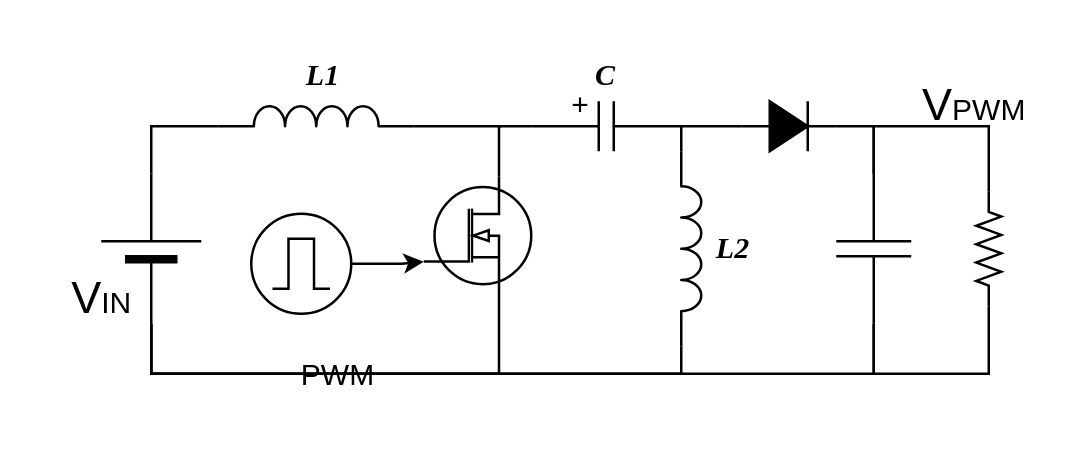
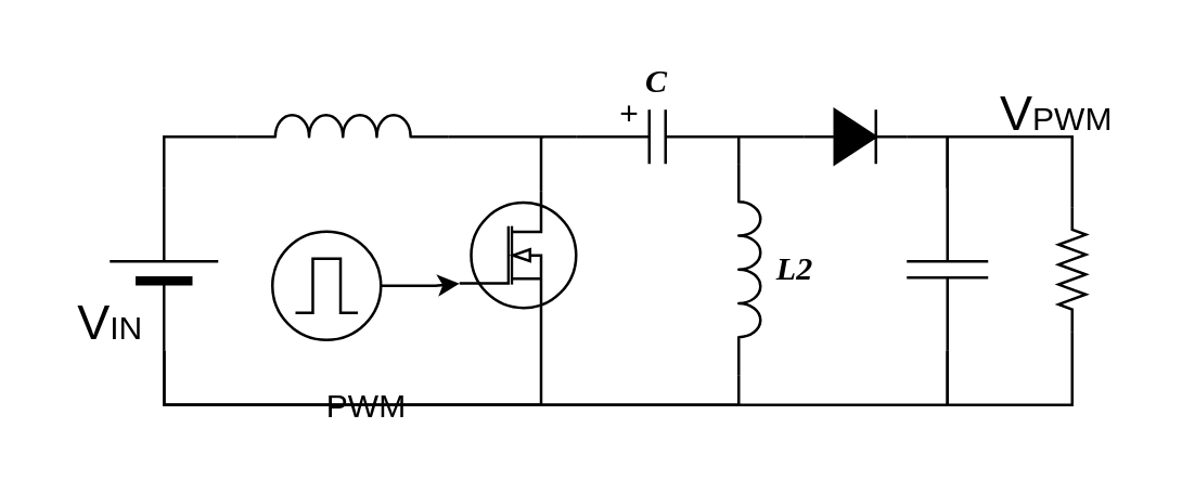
  <mxCell id="0" />
  <mxCell id="1" parent="0" />
  <mxCell id="2" style="edgeStyle=orthogonalEdgeStyle;rounded=0;orthogonalLoop=1;jettySize=auto;html=1;entryX=0;entryY=0.72;entryDx=0;entryDy=0;entryPerimeter=0;endArrow=classic;endFill=1;endSize=5;strokeColor=#000000;strokeWidth=1;" edge="1" parent="1" source="3" target="7"><mxGeometry relative="1" as="geometry" /></mxCell>
  <mxCell id="3" value="" style="ellipse;whiteSpace=wrap;html=1;aspect=fixed;" parent="1" vertex="1"><mxGeometry x="100" y="85" width="40" height="40" as="geometry" /></mxCell>
  <mxCell id="4" value="" style="pointerEvents=1;verticalLabelPosition=bottom;shadow=0;dashed=0;align=center;html=1;verticalAlign=top;shape=mxgraph.electrical.waveforms.pulse_1;" parent="1" vertex="1"><mxGeometry x="108.5" y="95" width="23" height="20" as="geometry" /></mxCell>
  <mxCell id="5" style="edgeStyle=orthogonalEdgeStyle;rounded=0;orthogonalLoop=1;jettySize=auto;html=1;exitX=0.7;exitY=1;exitDx=0;exitDy=0;exitPerimeter=0;entryX=0;entryY=0.5;entryDx=0;entryDy=0;entryPerimeter=0;endArrow=none;endFill=0;endSize=5;strokeColor=#000000;strokeWidth=1;" edge="1" parent="1" source="7" target="15"><mxGeometry relative="1" as="geometry" /></mxCell>
  <mxCell id="6" style="edgeStyle=orthogonalEdgeStyle;rounded=0;orthogonalLoop=1;jettySize=auto;html=1;exitX=0.7;exitY=0;exitDx=0;exitDy=0;exitPerimeter=0;entryX=1;entryY=0.5;entryDx=0;entryDy=0;entryPerimeter=0;endArrow=none;endFill=0;endSize=5;strokeColor=#000000;strokeWidth=1;" edge="1" parent="1" source="7" target="24"><mxGeometry relative="1" as="geometry"><Array as="points"><mxPoint x="199" y="50" /></Array></mxGeometry></mxCell>
  <mxCell id="7" value="" style="verticalLabelPosition=bottom;shadow=0;dashed=0;align=center;html=1;verticalAlign=top;shape=mxgraph.electrical.mosfets1.n-channel_mosfet_1;strokeWidth=1;direction=west;flipH=1;flipV=1;" parent="1" vertex="1"><mxGeometry x="169" y="70" width="43" height="47.5" as="geometry" /></mxCell>
  <mxCell id="8" style="edgeStyle=orthogonalEdgeStyle;rounded=0;orthogonalLoop=1;jettySize=auto;html=1;exitX=0;exitY=0.5;exitDx=0;exitDy=0;exitPerimeter=0;entryX=0;entryY=1;entryDx=0;entryDy=0;entryPerimeter=0;endArrow=none;endFill=0;endSize=5;strokeColor=#000000;strokeWidth=1;" edge="1" parent="1" source="10" target="11"><mxGeometry relative="1" as="geometry" /></mxCell>
  <mxCell id="9" style="edgeStyle=orthogonalEdgeStyle;rounded=0;orthogonalLoop=1;jettySize=auto;html=1;exitX=1;exitY=0.5;exitDx=0;exitDy=0;exitPerimeter=0;entryX=0;entryY=0.5;entryDx=0;entryDy=0;entryPerimeter=0;endArrow=none;endFill=0;endSize=5;strokeColor=#000000;strokeWidth=1;" edge="1" parent="1" source="10" target="16"><mxGeometry relative="1" as="geometry" /></mxCell>
  <mxCell id="10" value="" style="pointerEvents=1;fillColor=strokeColor;verticalLabelPosition=bottom;shadow=0;dashed=0;align=center;html=1;verticalAlign=top;shape=mxgraph.electrical.diodes.diode;direction=east;" parent="1" vertex="1"><mxGeometry x="296" y="40" width="38" height="20" as="geometry" /></mxCell>
  <mxCell id="11" value="" style="pointerEvents=1;verticalLabelPosition=bottom;shadow=0;dashed=0;align=center;html=1;verticalAlign=top;shape=mxgraph.electrical.inductors.inductor_3;strokeWidth=1;direction=south;" parent="1" vertex="1"><mxGeometry x="272" y="60" width="8" height="78" as="geometry" /></mxCell>
  <mxCell id="12" value="PWM" style="text;html=1;strokeColor=none;fillColor=none;align=center;verticalAlign=middle;whiteSpace=wrap;rounded=0;" parent="1" vertex="1"><mxGeometry x="115" y="140" width="40" height="20" as="geometry" /></mxCell>
  <mxCell id="13" style="edgeStyle=orthogonalEdgeStyle;rounded=0;orthogonalLoop=1;jettySize=auto;html=1;exitX=0;exitY=0.5;exitDx=0;exitDy=0;exitPerimeter=0;entryX=1;entryY=1;entryDx=0;entryDy=0;entryPerimeter=0;endArrow=none;endFill=0;endSize=5;strokeColor=#000000;strokeWidth=1;" parent="1" source="15" target="11" edge="1"><mxGeometry relative="1" as="geometry"><Array as="points"><mxPoint x="60" y="149" /><mxPoint x="272" y="149" /></Array></mxGeometry></mxCell>
  <mxCell id="14" style="edgeStyle=orthogonalEdgeStyle;rounded=0;orthogonalLoop=1;jettySize=auto;html=1;exitX=1;exitY=0.5;exitDx=0;exitDy=0;exitPerimeter=0;entryX=0;entryY=1;entryDx=0;entryDy=0;entryPerimeter=0;endArrow=none;endFill=0;endSize=5;strokeColor=#000000;strokeWidth=1;" edge="1" parent="1" source="15" target="26"><mxGeometry relative="1" as="geometry"><Array as="points"><mxPoint x="60" y="50" /></Array></mxGeometry></mxCell>
  <mxCell id="15" value="" style="verticalLabelPosition=bottom;shadow=0;dashed=0;align=center;fillColor=#000000;html=1;verticalAlign=top;strokeWidth=1;shape=mxgraph.electrical.miscellaneous.monocell_battery;rounded=1;comic=0;labelBackgroundColor=none;fontFamily=Verdana;fontSize=12;flipH=1;direction=north;" parent="1" vertex="1"><mxGeometry x="40" y="69" width="40" height="60" as="geometry" /></mxCell>
  <mxCell id="16" value="" style="pointerEvents=1;verticalLabelPosition=bottom;shadow=0;dashed=0;align=center;html=1;verticalAlign=top;shape=mxgraph.electrical.capacitors.capacitor_1;direction=south;" parent="1" vertex="1"><mxGeometry x="334" y="69" width="30" height="60" as="geometry" /></mxCell>
  <mxCell id="17" style="edgeStyle=orthogonalEdgeStyle;rounded=0;orthogonalLoop=1;jettySize=auto;html=1;exitX=0;exitY=0.5;exitDx=0;exitDy=0;exitPerimeter=0;endArrow=none;endFill=0;endSize=5;strokeColor=#000000;strokeWidth=1;entryX=1;entryY=0.5;entryDx=0;entryDy=0;entryPerimeter=0;" parent="1" source="15" target="16" edge="1"><mxGeometry relative="1" as="geometry"><mxPoint x="90" y="129" as="sourcePoint" /><mxPoint x="351.488" y="170" as="targetPoint" /><Array as="points"><mxPoint x="60" y="149" /><mxPoint x="349" y="149" /></Array></mxGeometry></mxCell>
  <mxCell id="18" style="edgeStyle=orthogonalEdgeStyle;rounded=0;orthogonalLoop=1;jettySize=auto;html=1;exitX=0;exitY=0.5;exitDx=0;exitDy=0;exitPerimeter=0;entryX=0;entryY=0.5;entryDx=0;entryDy=0;entryPerimeter=0;endArrow=none;endFill=0;endSize=5;strokeColor=#000000;strokeWidth=1;" parent="1" source="20" target="16" edge="1"><mxGeometry relative="1" as="geometry"><Array as="points"><mxPoint x="395" y="50" /><mxPoint x="349" y="50" /></Array></mxGeometry></mxCell>
  <mxCell id="19" style="edgeStyle=orthogonalEdgeStyle;rounded=0;orthogonalLoop=1;jettySize=auto;html=1;exitX=1;exitY=0.5;exitDx=0;exitDy=0;exitPerimeter=0;entryX=1;entryY=0.5;entryDx=0;entryDy=0;entryPerimeter=0;endArrow=none;endFill=0;endSize=5;strokeColor=#000000;strokeWidth=1;" parent="1" source="20" target="16" edge="1"><mxGeometry relative="1" as="geometry" /></mxCell>
  <mxCell id="20" value="" style="pointerEvents=1;verticalLabelPosition=bottom;shadow=0;dashed=0;align=center;html=1;verticalAlign=top;shape=mxgraph.electrical.resistors.resistor_2;strokeWidth=1;direction=south;" parent="1" vertex="1"><mxGeometry x="390" y="76" width="10" height="46" as="geometry" /></mxCell>
  <mxCell id="21" value="&lt;font face=&quot;Times New Roman&quot;&gt;&lt;i&gt;&lt;b&gt;L2&lt;/b&gt;&lt;/i&gt;&lt;/font&gt;" style="text;html=1;strokeColor=none;fillColor=none;align=center;verticalAlign=middle;whiteSpace=wrap;rounded=0;" parent="1" vertex="1"><mxGeometry x="273" y="89" width="40" height="20" as="geometry" /></mxCell>
  <mxCell id="22" value="&lt;font style=&quot;font-size: 18px&quot;&gt;V&lt;/font&gt;&lt;font style=&quot;font-size: 12px&quot;&gt;IN&lt;/font&gt;" style="text;html=1;align=center;verticalAlign=middle;resizable=0;points=[];autosize=1;" parent="1" vertex="1"><mxGeometry x="20" y="109" width="40" height="20" as="geometry" /></mxCell>
  <mxCell id="23" value="&lt;font style=&quot;font-size: 18px&quot;&gt;V&lt;/font&gt;&lt;font style=&quot;font-size: 12px&quot;&gt;PWM&lt;/font&gt;" style="text;html=1;align=center;verticalAlign=middle;resizable=0;points=[];autosize=1;" parent="1" vertex="1"><mxGeometry x="364" y="32" width="50" height="20" as="geometry" /></mxCell>
  <mxCell id="24" value="" style="pointerEvents=1;verticalLabelPosition=bottom;shadow=0;dashed=0;align=center;html=1;verticalAlign=top;shape=mxgraph.electrical.capacitors.capacitor_1;direction=west;" vertex="1" parent="1"><mxGeometry x="212" y="40" width="60" height="20" as="geometry" /></mxCell>
  <mxCell id="25" style="edgeStyle=orthogonalEdgeStyle;rounded=0;orthogonalLoop=1;jettySize=auto;html=1;exitX=1;exitY=1;exitDx=0;exitDy=0;exitPerimeter=0;endArrow=none;endFill=0;endSize=5;strokeColor=#000000;strokeWidth=1;" edge="1" parent="1" source="26"><mxGeometry relative="1" as="geometry"><mxPoint x="200" y="49.966" as="targetPoint" /></mxGeometry></mxCell>
  <mxCell id="26" value="" style="pointerEvents=1;verticalLabelPosition=bottom;shadow=0;dashed=0;align=center;html=1;verticalAlign=top;shape=mxgraph.electrical.inductors.inductor_3;strokeWidth=1;direction=east;" vertex="1" parent="1"><mxGeometry x="87" y="42" width="78" height="8" as="geometry" /></mxCell>
- <mxCell id="27" value="&lt;font face=&quot;Times New Roman&quot;&gt;&lt;i&gt;&lt;b&gt;L1&lt;/b&gt;&lt;/i&gt;&lt;/font&gt;" style="text;html=1;strokeColor=none;fillColor=none;align=center;verticalAlign=middle;whiteSpace=wrap;rounded=0;" vertex="1" parent="1"><mxGeometry x="108.5" y="20" width="40" height="20" as="geometry" /></mxCell>
  <mxCell id="28" value="+" style="text;html=1;strokeColor=none;fillColor=none;align=center;verticalAlign=middle;whiteSpace=wrap;rounded=0;shadow=0;dashed=0;" vertex="1" parent="1"><mxGeometry x="212" y="32" width="40" height="20" as="geometry" /></mxCell>
  <mxCell id="29" value="&lt;font face=&quot;Times New Roman&quot;&gt;&lt;i&gt;&lt;b&gt;C&lt;/b&gt;&lt;/i&gt;&lt;/font&gt;" style="text;html=1;strokeColor=none;fillColor=none;align=center;verticalAlign=middle;whiteSpace=wrap;rounded=0;" vertex="1" parent="1"><mxGeometry x="222" y="20" width="40" height="20" as="geometry" /></mxCell>
